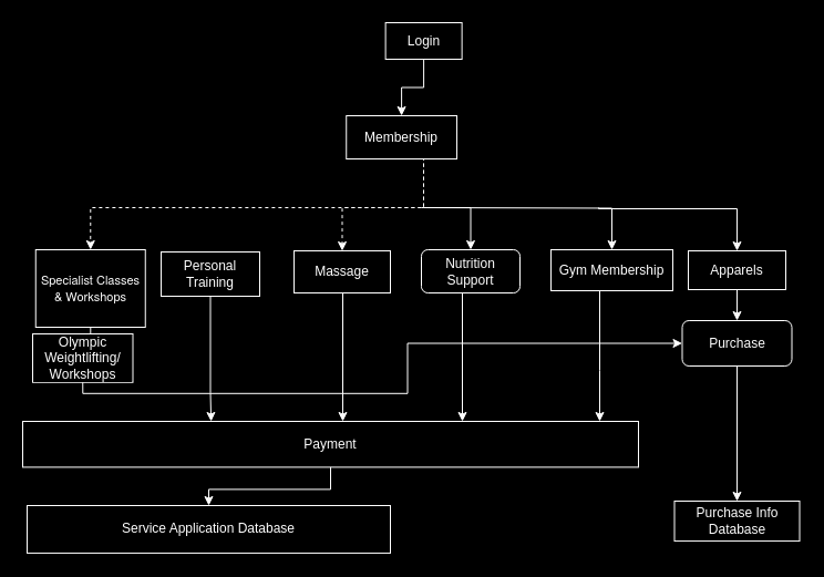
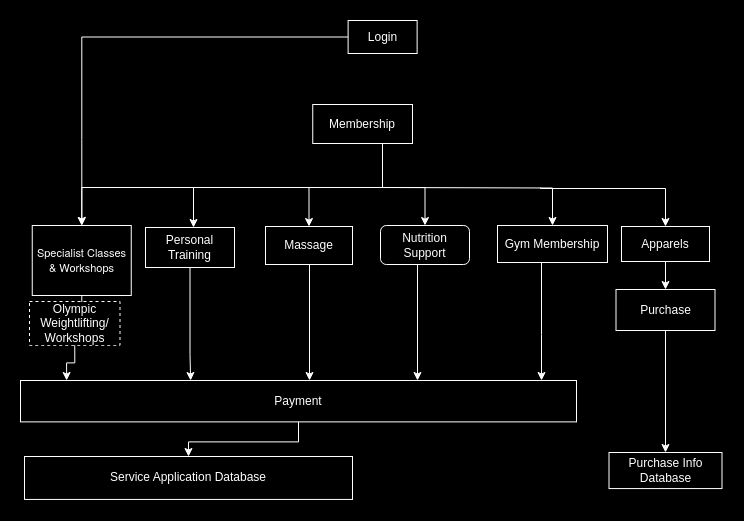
  <mxCell id="0" />
  <mxCell id="1" parent="0" />
- <mxCell id="2" value="" style="edgeStyle=orthogonalEdgeStyle;rounded=0;orthogonalLoop=1;jettySize=auto;html=1;fontFamily=Helvetica;fontSize=12;fontColor=#FFFFFF;labelBackgroundColor=#000000;strokeColor=#FFFFFF;" edge="1" parent="1" source="3" target="4"><mxGeometry relative="1" as="geometry" /></mxCell>
+ <mxCell id="2" value="" style="edgeStyle=orthogonalEdgeStyle;rounded=0;orthogonalLoop=1;jettySize=auto;html=1;fontFamily=Helvetica;fontSize=12;fontColor=#FFFFFF;labelBackgroundColor=#000000;strokeColor=#FFFFFF;" edge="1" parent="1" source="3" target="8"><mxGeometry relative="1" as="geometry" /></mxCell>
  <mxCell id="3" value="Login" style="rounded=0;whiteSpace=wrap;html=1;strokeColor=#FFFFFF;fillColor=none;fontColor=#FFFFFF;labelBackgroundColor=#000000;" vertex="1" parent="1"><mxGeometry x="347.62" y="20" width="69" height="33" as="geometry" /></mxCell>
  <mxCell id="4" value="Membership" style="whiteSpace=wrap;html=1;fillColor=none;strokeColor=#FFFFFF;fontColor=#FFFFFF;rounded=0;labelBackgroundColor=#000000;" vertex="1" parent="1"><mxGeometry x="312.24" y="104" width="99.75" height="39" as="geometry" /></mxCell>
  <mxCell id="5" value="" style="edgeStyle=orthogonalEdgeStyle;shape=connector;rounded=0;orthogonalLoop=1;jettySize=auto;html=1;strokeColor=#FFFFFF;align=center;verticalAlign=middle;fontFamily=Helvetica;fontSize=12;fontColor=#FFFFFF;labelBackgroundColor=#000000;endArrow=classic;entryX=0.306;entryY=0;entryDx=0;entryDy=0;exitX=0.5;exitY=1;exitDx=0;exitDy=0;entryPerimeter=0;" edge="1" parent="1" source="6" target="11"><mxGeometry relative="1" as="geometry"><Array as="points"><mxPoint x="190" y="354" /></Array></mxGeometry></mxCell>
  <mxCell id="6" value="Personal Training" style="whiteSpace=wrap;html=1;fillColor=none;strokeColor=#FFFFFF;fontColor=#FFFFFF;rounded=0;labelBackgroundColor=#000000;" vertex="1" parent="1"><mxGeometry x="145" y="227" width="89" height="40" as="geometry" /></mxCell>
  <mxCell id="7" value="" style="edgeStyle=orthogonalEdgeStyle;shape=connector;rounded=0;orthogonalLoop=1;jettySize=auto;html=1;strokeColor=#FFFFFF;align=center;verticalAlign=middle;fontFamily=Helvetica;fontSize=12;fontColor=#FFFFFF;labelBackgroundColor=#000000;endArrow=classic;entryX=0.5;entryY=0;entryDx=0;entryDy=0;" edge="1" parent="1" source="8" target="9"><mxGeometry relative="1" as="geometry"><mxPoint x="81" y="298" as="targetPoint" /></mxGeometry></mxCell>
  <mxCell id="8" value="&lt;span style=&quot;font-family: &amp;quot;Helvetica Neue&amp;quot;, Helvetica, Arial, sans-serif; font-size: 11px; text-align: start; background-color: rgb(0, 0, 0);&quot;&gt;Specialist Classes &amp;amp; Workshops&lt;/span&gt;" style="whiteSpace=wrap;html=1;fillColor=none;strokeColor=#FFFFFF;fontColor=#FFFFFF;rounded=0;labelBackgroundColor=#000000;fontSize=11;" vertex="1" parent="1"><mxGeometry x="31.75" y="225" width="99" height="70" as="geometry" /></mxCell>
- <mxCell id="9" value="&lt;span style=&quot;font-family: Teko, sans-serif; background-color: rgb(0, 0, 0);&quot;&gt;&lt;font style=&quot;font-size: 12px;&quot;&gt;Olympic Weightlifting/ Workshops&lt;/font&gt;&lt;/span&gt;" style="whiteSpace=wrap;html=1;fillColor=none;strokeColor=#FFFFFF;fontColor=#FFFFFF;rounded=0;labelBackgroundColor=#000000;" vertex="1" parent="1"><mxGeometry x="29" y="301" width="90.5" height="43.75" as="geometry" /></mxCell>
+ <mxCell id="9" value="&lt;span style=&quot;font-family: Teko, sans-serif; background-color: rgb(0, 0, 0);&quot;&gt;&lt;font style=&quot;font-size: 12px;&quot;&gt;Olympic Weightlifting/ Workshops&lt;/font&gt;&lt;/span&gt;" style="whiteSpace=wrap;html=1;fillColor=none;strokeColor=#FFFFFF;fontColor=#FFFFFF;rounded=0;labelBackgroundColor=#000000;dashed=1;" vertex="1" parent="1"><mxGeometry x="29" y="301" width="90.5" height="43.75" as="geometry" /></mxCell>
  <mxCell id="10" value="" style="edgeStyle=orthogonalEdgeStyle;shape=connector;rounded=0;orthogonalLoop=1;jettySize=auto;html=1;strokeColor=#FFFFFF;align=center;verticalAlign=middle;fontFamily=Helvetica;fontSize=12;fontColor=#FFFFFF;labelBackgroundColor=#000000;endArrow=classic;" edge="1" parent="1" source="11" target="12"><mxGeometry relative="1" as="geometry" /></mxCell>
  <mxCell id="11" value="Payment" style="whiteSpace=wrap;html=1;fillColor=none;strokeColor=#FFFFFF;fontColor=#FFFFFF;rounded=0;labelBackgroundColor=#000000;" vertex="1" parent="1"><mxGeometry x="20" y="380" width="556" height="41.38" as="geometry" /></mxCell>
  <mxCell id="12" value="Service Application Database" style="rounded=0;whiteSpace=wrap;html=1;fillColor=none;strokeColor=#FFFFFF;fontColor=#FFFFFF;labelBackgroundColor=#000000;" vertex="1" parent="1"><mxGeometry x="24" y="456" width="328" height="42.93" as="geometry" /></mxCell>
- <mxCell id="14" value="" style="endArrow=classic;html=1;rounded=0;strokeColor=#FFFFFF;align=center;verticalAlign=middle;fontFamily=Helvetica;fontSize=12;fontColor=#FFFFFF;labelBackgroundColor=#000000;edgeStyle=orthogonalEdgeStyle;exitX=0.5;exitY=1;exitDx=0;exitDy=0;entryX=0.5;entryY=0;entryDx=0;entryDy=0;dashed=1;" edge="1" parent="1" source="4" target="8"><mxGeometry width="50" height="50" relative="1" as="geometry"><mxPoint x="331" y="236" as="sourcePoint" /><mxPoint x="381" y="186" as="targetPoint" /><Array as="points"><mxPoint x="382" y="187" /><mxPoint x="81" y="187" /></Array></mxGeometry></mxCell>
- <mxCell id="15" value="" style="endArrow=classic;html=1;rounded=0;strokeColor=#FFFFFF;align=center;verticalAlign=middle;fontFamily=Helvetica;fontSize=12;fontColor=#FFFFFF;labelBackgroundColor=#000000;edgeStyle=orthogonalEdgeStyle;exitX=0.5;exitY=1;exitDx=0;exitDy=0;" edge="1" parent="1" source="9" target="27"><mxGeometry width="50" height="50" relative="1" as="geometry"><mxPoint x="331" y="369" as="sourcePoint" /><mxPoint x="381" y="319" as="targetPoint" /></mxGeometry></mxCell>
+ <mxCell id="13" value="" style="endArrow=classic;html=1;rounded=0;strokeColor=#FFFFFF;align=center;verticalAlign=middle;fontFamily=Helvetica;fontSize=12;fontColor=#FFFFFF;labelBackgroundColor=#000000;edgeStyle=orthogonalEdgeStyle;exitX=0.5;exitY=1;exitDx=0;exitDy=0;" edge="1" parent="1" source="4" target="6"><mxGeometry width="50" height="50" relative="1" as="geometry"><mxPoint x="381.54" y="183.33" as="sourcePoint" /><mxPoint x="261" y="221" as="targetPoint" /><Array as="points"><mxPoint x="382" y="187" /><mxPoint x="193" y="187" /></Array></mxGeometry></mxCell>
+ <mxCell id="14" value="" style="endArrow=classic;html=1;rounded=0;strokeColor=#FFFFFF;align=center;verticalAlign=middle;fontFamily=Helvetica;fontSize=12;fontColor=#FFFFFF;labelBackgroundColor=#000000;edgeStyle=orthogonalEdgeStyle;exitX=0.5;exitY=1;exitDx=0;exitDy=0;entryX=0.5;entryY=0;entryDx=0;entryDy=0;" edge="1" parent="1" source="4" target="8"><mxGeometry width="50" height="50" relative="1" as="geometry"><mxPoint x="331" y="236" as="sourcePoint" /><mxPoint x="381" y="186" as="targetPoint" /><Array as="points"><mxPoint x="382" y="187" /><mxPoint x="81" y="187" /></Array></mxGeometry></mxCell>
+ <mxCell id="15" value="" style="endArrow=classic;html=1;rounded=0;strokeColor=#FFFFFF;align=center;verticalAlign=middle;fontFamily=Helvetica;fontSize=12;fontColor=#FFFFFF;labelBackgroundColor=#000000;edgeStyle=orthogonalEdgeStyle;exitX=0.5;exitY=1;exitDx=0;exitDy=0;entryX=0.083;entryY=0;entryDx=0;entryDy=0;entryPerimeter=0;" edge="1" parent="1" source="9" target="11"><mxGeometry width="50" height="50" relative="1" as="geometry"><mxPoint x="331" y="369" as="sourcePoint" /><mxPoint x="381" y="319" as="targetPoint" /></mxGeometry></mxCell>
  <mxCell id="16" value="" style="edgeStyle=orthogonalEdgeStyle;shape=connector;rounded=0;orthogonalLoop=1;jettySize=auto;html=1;strokeColor=#FFFFFF;align=center;verticalAlign=middle;fontFamily=Helvetica;fontSize=12;fontColor=#FFFFFF;labelBackgroundColor=#000000;endArrow=classic;" edge="1" parent="1" source="17"><mxGeometry relative="1" as="geometry"><mxPoint x="309" y="380" as="targetPoint" /><Array as="points"><mxPoint x="309" y="380" /></Array></mxGeometry></mxCell>
  <mxCell id="17" value="Massage" style="rounded=0;whiteSpace=wrap;html=1;strokeColor=#FFFFFF;align=center;verticalAlign=middle;fontFamily=Helvetica;fontSize=12;fontColor=#FFFFFF;labelBackgroundColor=#000000;fillColor=none;" vertex="1" parent="1"><mxGeometry x="265" y="226" width="87" height="38" as="geometry" /></mxCell>
- <mxCell id="18" value="" style="endArrow=classic;html=1;rounded=0;strokeColor=#FFFFFF;align=center;verticalAlign=middle;fontFamily=Helvetica;fontSize=12;fontColor=#FFFFFF;labelBackgroundColor=#000000;edgeStyle=orthogonalEdgeStyle;exitX=0.5;exitY=1;exitDx=0;exitDy=0;entryX=0.5;entryY=0;entryDx=0;entryDy=0;dashed=1;" edge="1" parent="1" source="4" target="17"><mxGeometry width="50" height="50" relative="1" as="geometry"><mxPoint x="329" y="165" as="sourcePoint" /><mxPoint x="572" y="214" as="targetPoint" /><Array as="points"><mxPoint x="382" y="187" /><mxPoint x="309" y="187" /></Array></mxGeometry></mxCell>
+ <mxCell id="18" value="" style="endArrow=classic;html=1;rounded=0;strokeColor=#FFFFFF;align=center;verticalAlign=middle;fontFamily=Helvetica;fontSize=12;fontColor=#FFFFFF;labelBackgroundColor=#000000;edgeStyle=orthogonalEdgeStyle;exitX=0.5;exitY=1;exitDx=0;exitDy=0;entryX=0.5;entryY=0;entryDx=0;entryDy=0;" edge="1" parent="1" source="4" target="17"><mxGeometry width="50" height="50" relative="1" as="geometry"><mxPoint x="329" y="165" as="sourcePoint" /><mxPoint x="572" y="214" as="targetPoint" /><Array as="points"><mxPoint x="382" y="187" /><mxPoint x="309" y="187" /></Array></mxGeometry></mxCell>
  <mxCell id="19" value="" style="edgeStyle=orthogonalEdgeStyle;shape=connector;rounded=0;orthogonalLoop=1;jettySize=auto;html=1;strokeColor=#FFFFFF;align=center;verticalAlign=middle;fontFamily=Helvetica;fontSize=12;fontColor=#FFFFFF;labelBackgroundColor=#000000;endArrow=classic;exitX=0.5;exitY=1;exitDx=0;exitDy=0;" edge="1" parent="1" source="20"><mxGeometry relative="1" as="geometry"><mxPoint x="412.61" y="264" as="sourcePoint" /><mxPoint x="417" y="380" as="targetPoint" /><Array as="points"><mxPoint x="417" y="264" /></Array></mxGeometry></mxCell>
  <mxCell id="20" value="Nutrition Support" style="whiteSpace=wrap;html=1;strokeColor=#FFFFFF;align=center;verticalAlign=middle;fontFamily=Helvetica;fontSize=12;fontColor=#FFFFFF;labelBackgroundColor=#000000;fillColor=none;rounded=1;" vertex="1" parent="1"><mxGeometry x="380" y="225" width="89" height="39" as="geometry" /></mxCell>
  <mxCell id="21" value="" style="endArrow=classic;html=1;rounded=0;strokeColor=#FFFFFF;align=center;verticalAlign=middle;fontFamily=Helvetica;fontSize=12;fontColor=#FFFFFF;labelBackgroundColor=#000000;edgeStyle=orthogonalEdgeStyle;entryX=0.5;entryY=0;entryDx=0;entryDy=0;" edge="1" parent="1" target="20"><mxGeometry width="50" height="50" relative="1" as="geometry"><mxPoint x="381.49" y="187" as="sourcePoint" /><mxPoint x="431.49" y="137" as="targetPoint" /><Array as="points"><mxPoint x="425" y="187" /></Array></mxGeometry></mxCell>
  <mxCell id="22" value="" style="edgeStyle=orthogonalEdgeStyle;shape=connector;rounded=0;orthogonalLoop=1;jettySize=auto;html=1;strokeColor=#FFFFFF;align=center;verticalAlign=middle;fontFamily=Helvetica;fontSize=12;fontColor=#FFFFFF;labelBackgroundColor=#000000;endArrow=classic;" edge="1" parent="1" source="23" target="11"><mxGeometry relative="1" as="geometry"><Array as="points"><mxPoint x="541" y="334" /><mxPoint x="541" y="334" /></Array></mxGeometry></mxCell>
  <mxCell id="23" value="Gym Membership" style="rounded=0;whiteSpace=wrap;html=1;strokeColor=#FFFFFF;align=center;verticalAlign=middle;fontFamily=Helvetica;fontSize=12;fontColor=#FFFFFF;labelBackgroundColor=#000000;fillColor=none;" vertex="1" parent="1"><mxGeometry x="497" y="225" width="110" height="37" as="geometry" /></mxCell>
  <mxCell id="24" style="edgeStyle=orthogonalEdgeStyle;shape=connector;rounded=0;orthogonalLoop=1;jettySize=auto;html=1;exitX=0.5;exitY=1;exitDx=0;exitDy=0;entryX=0.5;entryY=0;entryDx=0;entryDy=0;strokeColor=#FFFFFF;align=center;verticalAlign=middle;fontFamily=Helvetica;fontSize=12;fontColor=#FFFFFF;labelBackgroundColor=#000000;endArrow=classic;" edge="1" parent="1" source="25" target="27"><mxGeometry relative="1" as="geometry" /></mxCell>
  <mxCell id="25" value="Apparels" style="rounded=0;whiteSpace=wrap;html=1;strokeColor=#FFFFFF;align=center;verticalAlign=middle;fontFamily=Helvetica;fontSize=12;fontColor=#FFFFFF;labelBackgroundColor=#000000;fillColor=none;" vertex="1" parent="1"><mxGeometry x="621" y="226" width="88" height="35" as="geometry" /></mxCell>
  <mxCell id="26" value="" style="edgeStyle=orthogonalEdgeStyle;shape=connector;rounded=0;orthogonalLoop=1;jettySize=auto;html=1;strokeColor=#FFFFFF;align=center;verticalAlign=middle;fontFamily=Helvetica;fontSize=12;fontColor=#FFFFFF;labelBackgroundColor=#000000;endArrow=classic;" edge="1" parent="1" source="27" target="28"><mxGeometry relative="1" as="geometry" /></mxCell>
- <mxCell id="27" value="Purchase" style="whiteSpace=wrap;html=1;strokeColor=#FFFFFF;align=center;verticalAlign=middle;fontFamily=Helvetica;fontSize=12;fontColor=#FFFFFF;labelBackgroundColor=#000000;fillColor=none;rounded=1;" vertex="1" parent="1"><mxGeometry x="615.5" y="289" width="99" height="41" as="geometry" /></mxCell>
+ <mxCell id="27" value="Purchase" style="rounded=0;whiteSpace=wrap;html=1;strokeColor=#FFFFFF;align=center;verticalAlign=middle;fontFamily=Helvetica;fontSize=12;fontColor=#FFFFFF;labelBackgroundColor=#000000;fillColor=none;" vertex="1" parent="1"><mxGeometry x="615.5" y="289" width="99" height="41" as="geometry" /></mxCell>
  <mxCell id="28" value="Purchase Info Database" style="rounded=0;whiteSpace=wrap;html=1;fillColor=none;strokeColor=#FFFFFF;fontColor=#FFFFFF;labelBackgroundColor=#000000;" vertex="1" parent="1"><mxGeometry x="608.5" y="452" width="113" height="36.07" as="geometry" /></mxCell>
  <mxCell id="29" value="" style="endArrow=classic;html=1;rounded=0;strokeColor=#FFFFFF;align=center;verticalAlign=middle;fontFamily=Helvetica;fontSize=12;fontColor=#FFFFFF;labelBackgroundColor=#000000;edgeStyle=orthogonalEdgeStyle;entryX=0.5;entryY=0;entryDx=0;entryDy=0;" edge="1" parent="1" target="23"><mxGeometry width="50" height="50" relative="1" as="geometry"><mxPoint x="380" y="187" as="sourcePoint" /><mxPoint x="430" y="137" as="targetPoint" /></mxGeometry></mxCell>
  <mxCell id="30" value="" style="endArrow=classic;html=1;rounded=0;strokeColor=#FFFFFF;align=center;verticalAlign=middle;fontFamily=Helvetica;fontSize=12;fontColor=#FFFFFF;labelBackgroundColor=#000000;edgeStyle=orthogonalEdgeStyle;entryX=0.5;entryY=0;entryDx=0;entryDy=0;" edge="1" parent="1" target="25"><mxGeometry width="50" height="50" relative="1" as="geometry"><mxPoint x="540" y="187" as="sourcePoint" /><mxPoint x="590" y="137" as="targetPoint" /><Array as="points"><mxPoint x="540" y="188" /><mxPoint x="665" y="188" /></Array></mxGeometry></mxCell>
